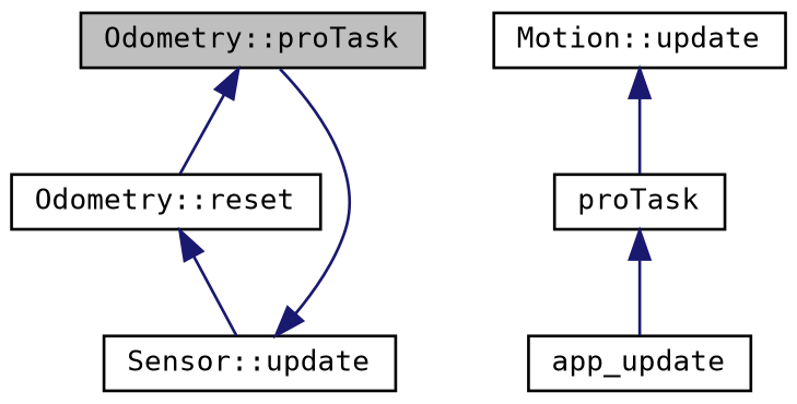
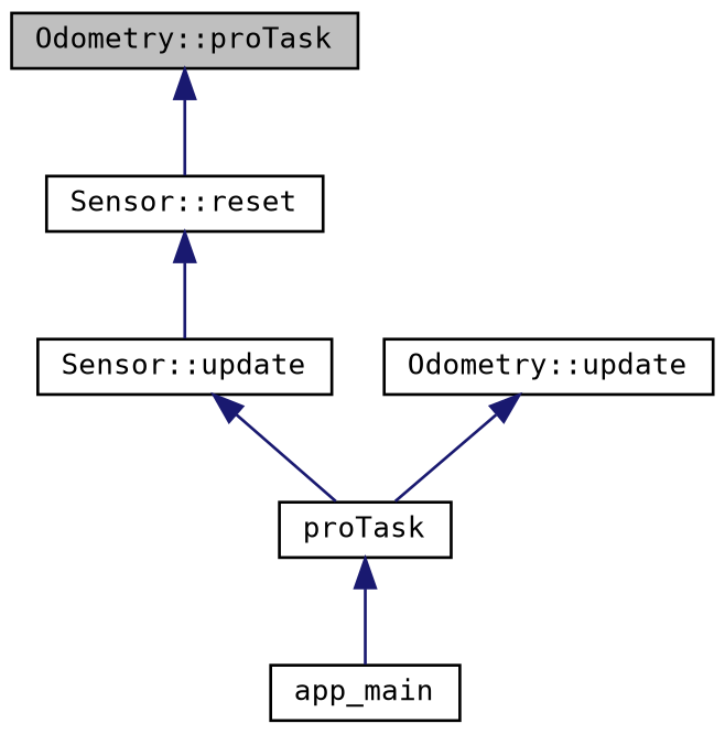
  digraph {
    fontname="DejaVu Sans Mono"
    rankdir=TB
    node [color=black fillcolor=white fontname="DejaVu Sans Mono" fontsize=10 shape=record style=filled]
    edge [color=midnightblue dir=back fontname="DejaVu Sans Mono" fontsize=10 labelfontname=Helvetica labelfontsize=10 style=solid]
    n1 [fillcolor=grey75 fontcolor=black height=0.2 label="Odometry::proTask" width=0.4]
-   n2 [height=0.2 label="Odometry::reset" width=0.4]
+   n2 [height=0.2 label="Sensor::reset" width=0.4]
    n3 [height=0.2 label="Sensor::update" width=0.4]
    n4 [height=0.2 label=proTask width=0.4]
-   n5 [height=0.2 label="Motion::update" width=0.4]
-   n6 [height=0.2 label=app_update width=0.4]
+   n5 [height=0.2 label="Odometry::update" width=0.4]
+   n6 [height=0.2 label=app_main width=0.4]
    n1 -> n2
    n2 -> n3
-   n3 -> n1
+   n3 -> n4
    n4 -> n6
    n5 -> n4
  }
